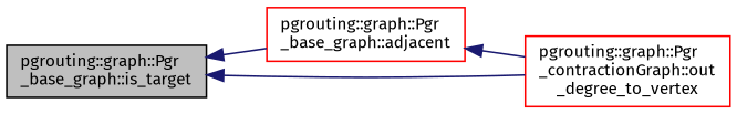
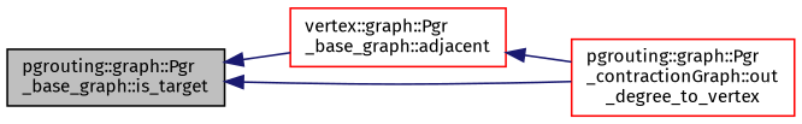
  digraph {
    rankdir=LR
    fontname="Fira Sans"
    node [color=red fillcolor=white fontname="Fira Sans" fontsize=10 shape=record style=filled]
    edge [color=midnightblue dir=back fontname="Fira Sans" fontsize=10 labelfontname=Helvetica labelfontsize=10 style=solid]
    n1 [color=black fillcolor=grey75 fontcolor=black height=0.2 label="pgrouting::graph::Pgr\l_base_graph::is_target" width=0.4]
-   n2 [height=0.2 label="pgrouting::graph::Pgr\l_base_graph::adjacent" width=0.4]
+   n2 [height=0.2 label="vertex::graph::Pgr\l_base_graph::adjacent" width=0.4]
    n3 [height=0.2 label="pgrouting::graph::Pgr\l_contractionGraph::out\l_degree_to_vertex" width=0.4]
    n1 -> n2
    n1 -> n3
    n2 -> n3
  }
